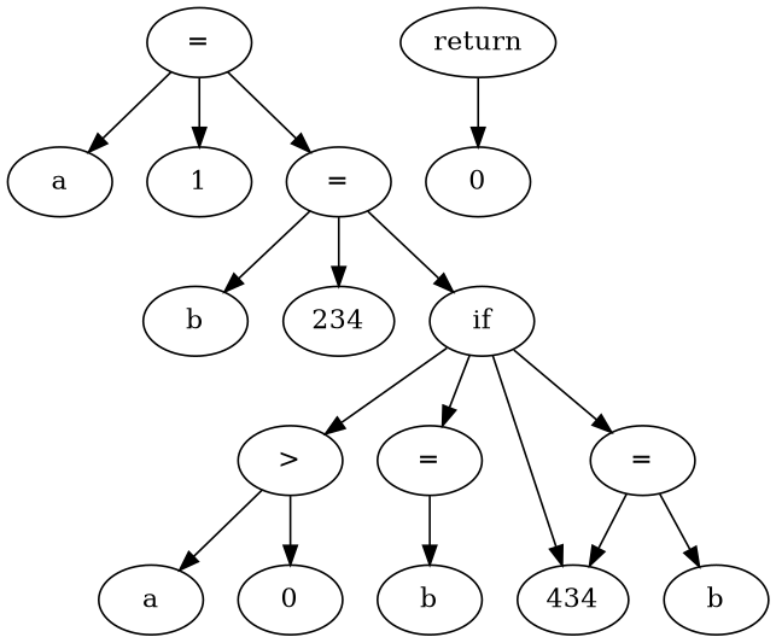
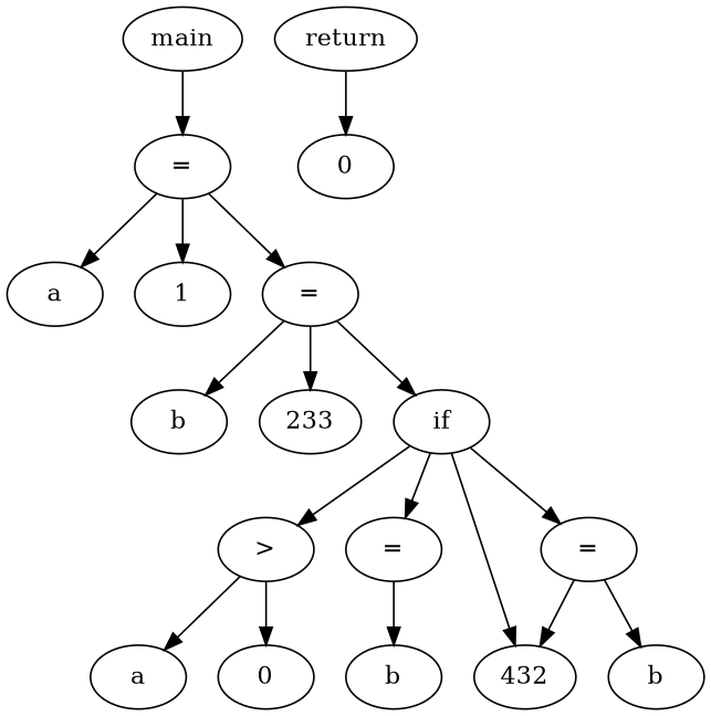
  digraph {
+   n1 [label=main]
    n2 [label="="]
    n3 [label=a]
    n4 [label=1]
    n5 [label="="]
    n6 [label=b]
-   n7 [label=234]
+   n7 [label=233]
    n8 [label=if]
    n9 [label=">"]
    n10 [label="="]
    n11 [label="="]
-   n12 [label=434]
+   n12 [label=432]
    n13 [label=a]
    n14 [label=0]
    n15 [label=b]
    n16 [label=b]
    n17 [label=return]
    n18 [label=0]
+   n1 -> n2
    n2 -> n3
    n2 -> n4
    n2 -> n5
    n5 -> n6
    n5 -> n7
    n5 -> n8
    n8 -> n9
    n8 -> n10
    n8 -> n11
    n8 -> n12
    n9 -> n13
    n9 -> n14
    n10 -> n15
    n11 -> n12
    n11 -> n16
    n17 -> n18
  }
